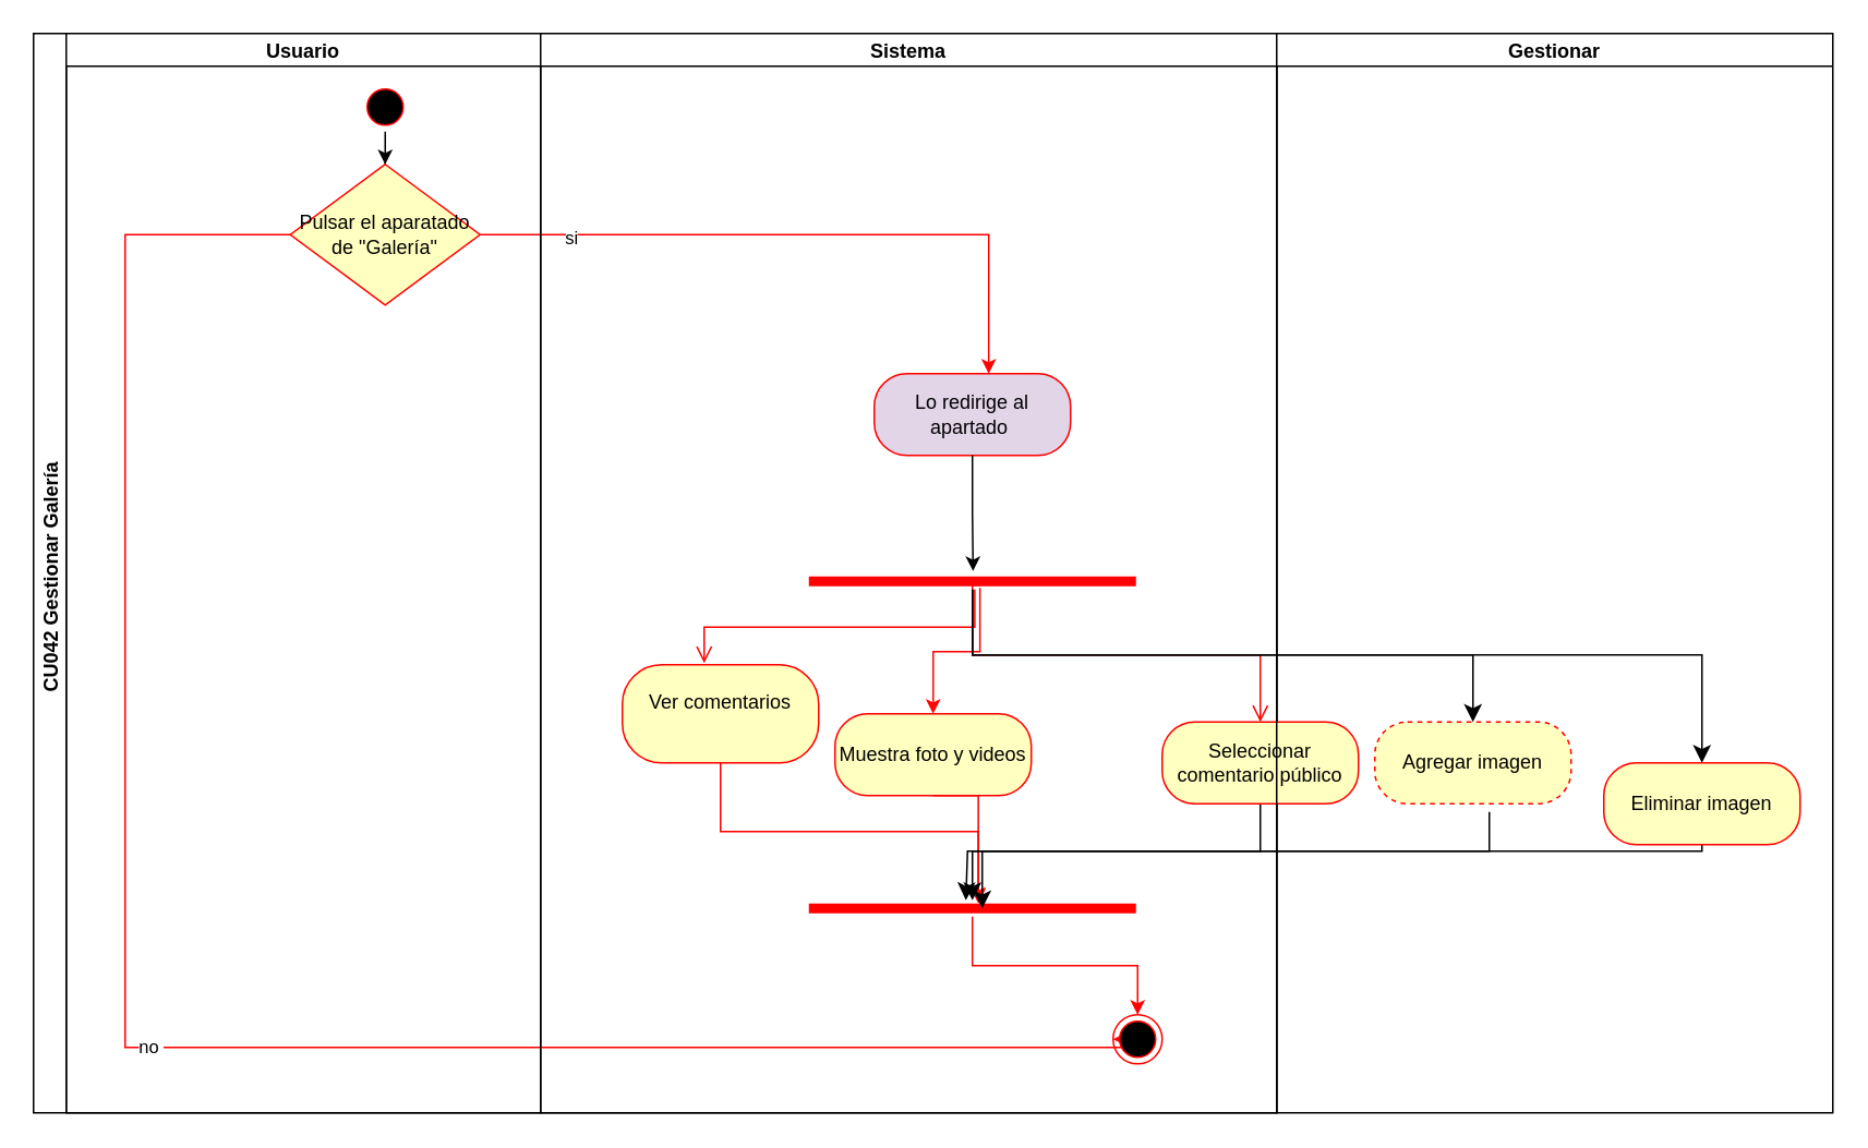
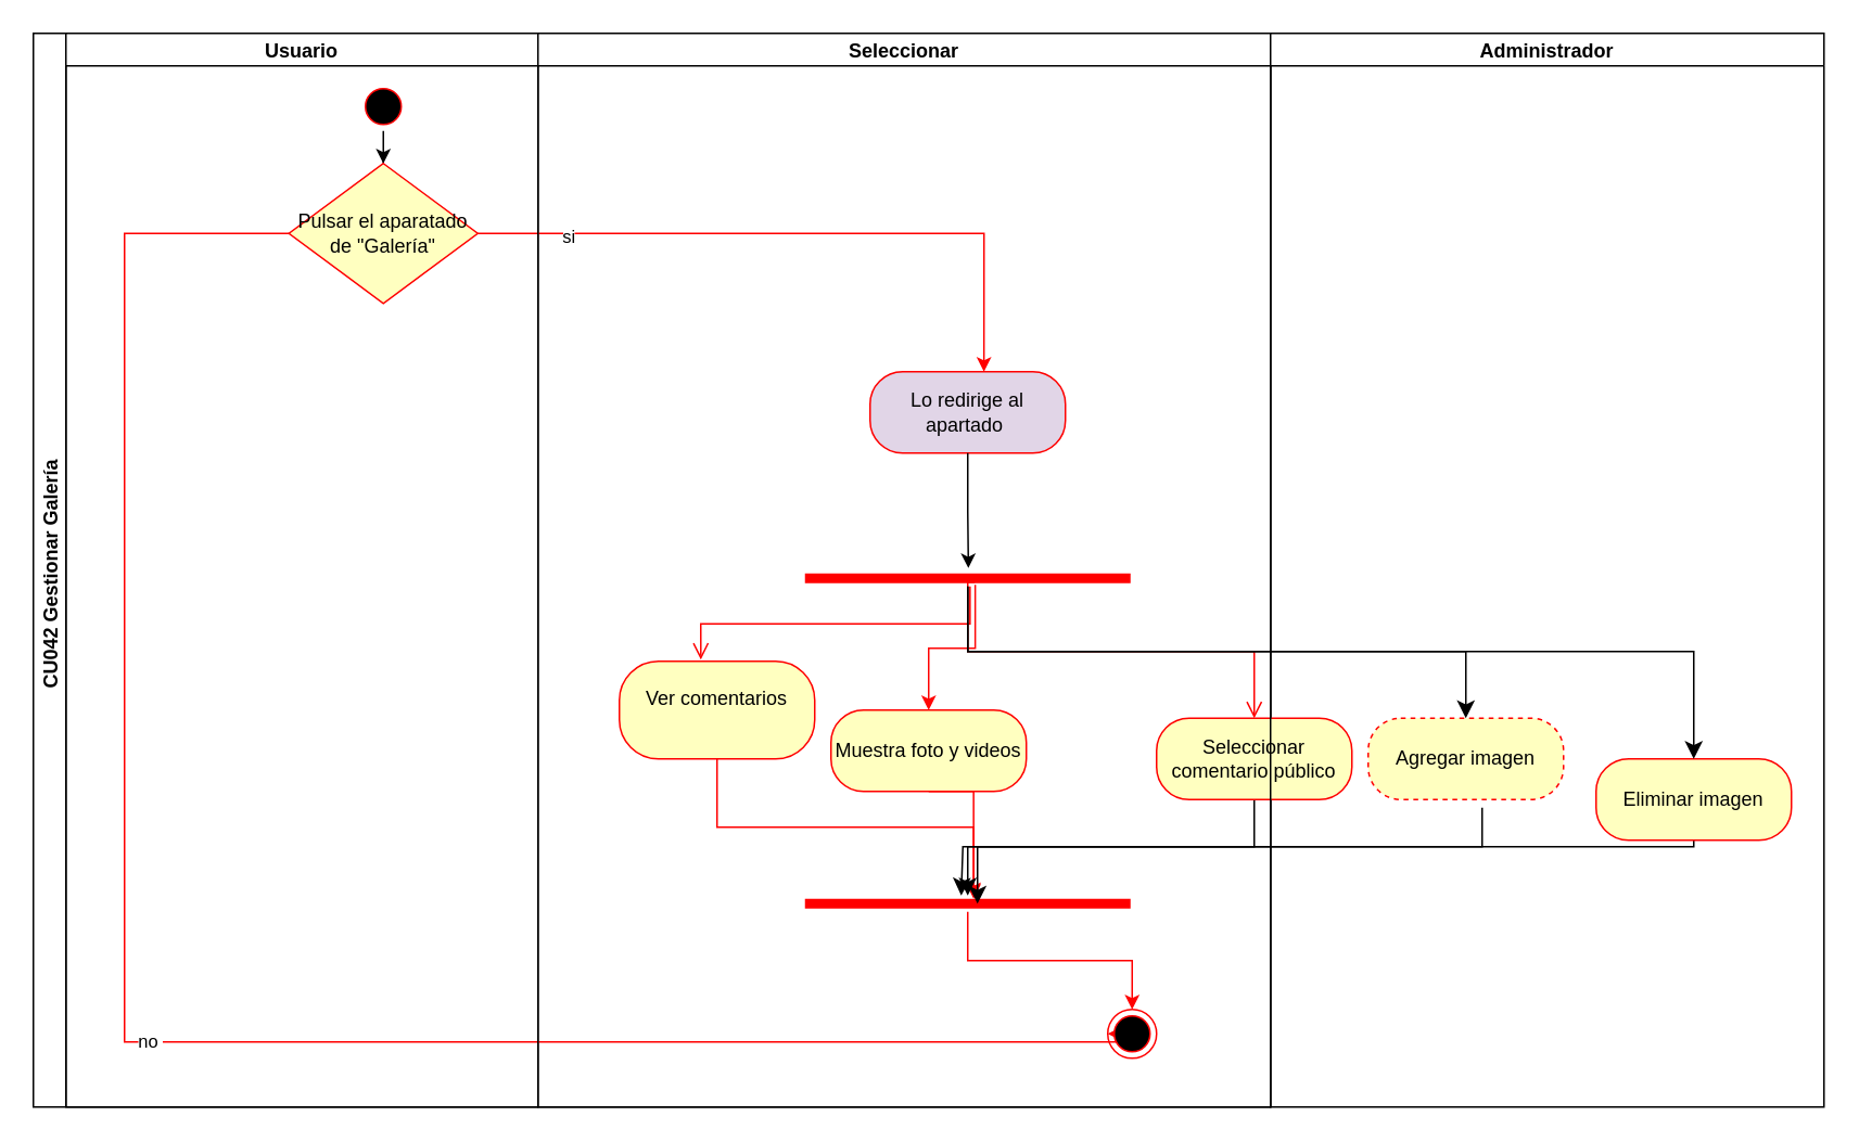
  <mxCell id="0" />
  <mxCell id="1" parent="0" />
  <mxCell id="2" value="CU042 Gestionar Galería " style="swimlane;childLayout=stackLayout;resizeParent=1;resizeParentMax=0;startSize=20;horizontal=0;horizontalStack=1;" vertex="1" parent="1"><mxGeometry x="20" y="20" width="760" height="660" as="geometry"><mxRectangle x="200" y="80" width="40" height="50" as="alternateBounds" /></mxGeometry></mxCell>
  <mxCell id="3" value="Usuario" style="swimlane;startSize=20;" vertex="1" parent="2"><mxGeometry x="20" width="290" height="660" as="geometry" /></mxCell>
  <mxCell id="4" style="edgeStyle=orthogonalEdgeStyle;rounded=0;orthogonalLoop=1;jettySize=auto;html=1;entryX=0.5;entryY=0;entryDx=0;entryDy=0;" edge="1" parent="3" source="5" target="6"><mxGeometry relative="1" as="geometry" /></mxCell>
  <mxCell id="5" value="" style="ellipse;html=1;shape=startState;fillColor=#000000;strokeColor=#ff0000;fillStyle=auto;" vertex="1" parent="3"><mxGeometry x="180" y="30" width="30" height="30" as="geometry" /></mxCell>
  <mxCell id="6" value="Pulsar el aparatado de &quot;Galería&quot;" style="rhombus;whiteSpace=wrap;html=1;fontColor=#000000;fillColor=#ffffc0;strokeColor=#ff0000;" vertex="1" parent="3"><mxGeometry x="137" y="80" width="116" height="86" as="geometry" /></mxCell>
  <mxCell id="7" style="edgeStyle=orthogonalEdgeStyle;rounded=0;orthogonalLoop=1;jettySize=auto;html=1;exitX=1;exitY=0.5;exitDx=0;exitDy=0;strokeColor=light-dark(#ff0000, #ededed);entryX=0.583;entryY=0;entryDx=0;entryDy=0;entryPerimeter=0;" edge="1" parent="2" source="6" target="12"><mxGeometry relative="1" as="geometry"><mxPoint x="392" y="220" as="sourcePoint" /></mxGeometry></mxCell>
  <mxCell id="8" value="si" style="edgeLabel;html=1;align=center;verticalAlign=middle;resizable=0;points=[];" vertex="1" connectable="0" parent="7"><mxGeometry x="-0.72" y="-1" relative="1" as="geometry"><mxPoint as="offset" /></mxGeometry></mxCell>
  <mxCell id="9" value="no&amp;nbsp;" style="edgeStyle=orthogonalEdgeStyle;rounded=0;orthogonalLoop=1;jettySize=auto;html=1;entryX=0;entryY=0.5;entryDx=0;entryDy=0;fillColor=#FF0000;strokeColor=light-dark(#ff0000, #ededed);exitX=0;exitY=0.5;exitDx=0;exitDy=0;" edge="1" parent="2" source="6" target="11"><mxGeometry relative="1" as="geometry"><mxPoint x="790" y="890" as="targetPoint" /><Array as="points"><mxPoint x="56" y="123" /><mxPoint x="56" y="620" /><mxPoint x="670" y="620" /></Array></mxGeometry></mxCell>
- <mxCell id="10" value="Sistema" style="swimlane;startSize=20;" vertex="1" parent="2"><mxGeometry x="310" width="450" height="660" as="geometry" /></mxCell>
+ <mxCell id="10" value="Seleccionar" style="swimlane;startSize=20;" vertex="1" parent="2"><mxGeometry x="310" width="450" height="660" as="geometry" /></mxCell>
  <mxCell id="11" value="" style="ellipse;html=1;shape=endState;fillColor=#000000;strokeColor=#ff0000;" vertex="1" parent="10"><mxGeometry x="350" y="600" width="30" height="30" as="geometry" /></mxCell>
  <mxCell id="12" value="Lo redirige al apartado&amp;nbsp;" style="rounded=1;whiteSpace=wrap;html=1;arcSize=40;fontColor=#000000;fillColor=#e1d5e7;strokeColor=#ff0000;" vertex="1" parent="10"><mxGeometry x="204" y="208" width="120" height="50" as="geometry" /></mxCell>
  <mxCell id="13" value="Ver comentarios&lt;div&gt;&lt;br&gt;&lt;/div&gt;" style="rounded=1;whiteSpace=wrap;html=1;fillColor=#ffffc0;strokeColor=#ff0000;fontColor=#000000;arcSize=40;" vertex="1" parent="10"><mxGeometry x="50" y="386" width="120" height="60" as="geometry" /></mxCell>
  <mxCell id="14" style="edgeStyle=orthogonalEdgeStyle;rounded=0;orthogonalLoop=1;jettySize=auto;html=1;entryX=0.5;entryY=0;entryDx=0;entryDy=0;strokeColor=light-dark(#ff0505, #ededed);exitX=0.523;exitY=0.9;exitDx=0;exitDy=0;exitPerimeter=0;" edge="1" parent="10" source="15" target="22"><mxGeometry relative="1" as="geometry" /></mxCell>
  <mxCell id="15" value="" style="shape=line;html=1;strokeWidth=6;strokeColor=#ff0000;" vertex="1" parent="10"><mxGeometry x="164" y="330" width="200" height="10" as="geometry" /></mxCell>
  <mxCell id="16" value="" style="edgeStyle=orthogonalEdgeStyle;html=1;verticalAlign=bottom;endArrow=open;endSize=8;strokeColor=#ff0000;rounded=0;entryX=0.417;entryY=-0.017;entryDx=0;entryDy=0;entryPerimeter=0;exitX=0.507;exitY=1.007;exitDx=0;exitDy=0;exitPerimeter=0;" edge="1" parent="10" source="15" target="13"><mxGeometry relative="1" as="geometry"><mxPoint x="310" y="490" as="targetPoint" /></mxGeometry></mxCell>
  <mxCell id="17" style="edgeStyle=orthogonalEdgeStyle;rounded=0;orthogonalLoop=1;jettySize=auto;html=1;entryX=0.502;entryY=-0.125;entryDx=0;entryDy=0;entryPerimeter=0;" edge="1" parent="10" source="12" target="15"><mxGeometry relative="1" as="geometry" /></mxCell>
  <mxCell id="18" style="edgeStyle=orthogonalEdgeStyle;rounded=0;orthogonalLoop=1;jettySize=auto;html=1;entryX=0.5;entryY=0;entryDx=0;entryDy=0;strokeColor=#FF0000;" edge="1" parent="10" source="19" target="11"><mxGeometry relative="1" as="geometry" /></mxCell>
  <mxCell id="19" value="" style="shape=line;html=1;strokeWidth=6;strokeColor=#ff0000;" vertex="1" parent="10"><mxGeometry x="164" y="530" width="200" height="10" as="geometry" /></mxCell>
  <mxCell id="20" style="edgeStyle=orthogonalEdgeStyle;rounded=0;orthogonalLoop=1;jettySize=auto;html=1;entryX=0.518;entryY=0.207;entryDx=0;entryDy=0;entryPerimeter=0;strokeColor=light-dark(#ff0000, #ededed);exitX=0.5;exitY=1;exitDx=0;exitDy=0;" edge="1" parent="10" source="22" target="19"><mxGeometry relative="1" as="geometry"><mxPoint x="130" y="446.0" as="sourcePoint" /><mxPoint x="253" y="532.5" as="targetPoint" /><Array as="points"><mxPoint x="268" y="466" /></Array></mxGeometry></mxCell>
  <mxCell id="21" style="edgeStyle=orthogonalEdgeStyle;rounded=0;orthogonalLoop=1;jettySize=auto;html=1;entryX=0.518;entryY=0.1;entryDx=0;entryDy=0;entryPerimeter=0;strokeColor=#FF0000;exitX=0.5;exitY=1;exitDx=0;exitDy=0;" edge="1" parent="10" source="13" target="19"><mxGeometry relative="1" as="geometry" /></mxCell>
  <mxCell id="22" value="Muestra foto y videos" style="rounded=1;whiteSpace=wrap;html=1;arcSize=40;fontColor=#000000;fillColor=#ffffc0;strokeColor=#ff0000;" vertex="1" parent="10"><mxGeometry x="180" y="416" width="120" height="50" as="geometry" /></mxCell>
  <mxCell id="23" style="edgeStyle=orthogonalEdgeStyle;rounded=0;orthogonalLoop=1;jettySize=auto;html=1;fontSize=12;startSize=8;endSize=8;" edge="1" parent="10" source="24" target="19"><mxGeometry relative="1" as="geometry"><Array as="points"><mxPoint x="440" y="500" /><mxPoint x="264" y="500" /></Array></mxGeometry></mxCell>
  <mxCell id="24" value="Seleccionar comentario público" style="rounded=1;whiteSpace=wrap;html=1;arcSize=40;fontColor=#000000;fillColor=#ffffc0;strokeColor=#ff0000;" vertex="1" parent="10"><mxGeometry x="380" y="421" width="120" height="50" as="geometry" /></mxCell>
  <mxCell id="25" value="" style="edgeStyle=orthogonalEdgeStyle;html=1;verticalAlign=bottom;endArrow=open;endSize=8;strokeColor=#ff0000;rounded=0;exitX=0.522;exitY=0.733;exitDx=0;exitDy=0;exitPerimeter=0;entryX=0.5;entryY=0;entryDx=0;entryDy=0;" edge="1" parent="10" source="15" target="24"><mxGeometry relative="1" as="geometry"><mxPoint x="360" y="420" as="targetPoint" /><mxPoint x="455" y="370" as="sourcePoint" /><Array as="points"><mxPoint x="264" y="337" /><mxPoint x="264" y="380" /><mxPoint x="440" y="380" /></Array></mxGeometry></mxCell>
  <mxCell id="26" style="edgeStyle=orthogonalEdgeStyle;rounded=0;orthogonalLoop=1;jettySize=auto;html=1;fontSize=12;startSize=8;endSize=8;" edge="1" parent="10"><mxGeometry relative="1" as="geometry"><mxPoint x="270" y="535" as="targetPoint" /><mxPoint x="580" y="476" as="sourcePoint" /><Array as="points"><mxPoint x="580" y="500" /><mxPoint x="270" y="500" /></Array></mxGeometry></mxCell>
- <mxCell id="27" value="Gestionar" style="swimlane;startSize=20;" vertex="1" parent="1"><mxGeometry x="780" y="20" width="340" height="660" as="geometry" /></mxCell>
+ <mxCell id="27" value="Administrador" style="swimlane;startSize=20;" vertex="1" parent="1"><mxGeometry x="780" y="20" width="340" height="660" as="geometry" /></mxCell>
  <mxCell id="28" style="edgeStyle=orthogonalEdgeStyle;rounded=0;orthogonalLoop=1;jettySize=auto;html=1;fontSize=12;startSize=8;endSize=8;" edge="1" parent="27" source="29"><mxGeometry relative="1" as="geometry"><mxPoint x="-190" y="530" as="targetPoint" /><Array as="points"><mxPoint x="260" y="500" /><mxPoint x="-189" y="500" /><mxPoint x="-189" y="530" /></Array></mxGeometry></mxCell>
  <mxCell id="29" value="Eliminar imagen" style="rounded=1;whiteSpace=wrap;html=1;arcSize=40;fontColor=#000000;fillColor=#ffffc0;strokeColor=#ff0000;" vertex="1" parent="27"><mxGeometry x="200" y="446" width="120" height="50" as="geometry" /></mxCell>
  <mxCell id="30" value="Agregar imagen" style="rounded=1;whiteSpace=wrap;html=1;arcSize=40;fontColor=#000000;fillColor=#ffffc0;strokeColor=#ff0000;dashed=1;" vertex="1" parent="27"><mxGeometry x="60" y="421" width="120" height="50" as="geometry" /></mxCell>
  <mxCell id="31" style="edgeStyle=orthogonalEdgeStyle;rounded=0;orthogonalLoop=1;jettySize=auto;html=1;entryX=0.5;entryY=0;entryDx=0;entryDy=0;fontSize=12;startSize=8;endSize=8;" edge="1" parent="1" source="15" target="30"><mxGeometry relative="1" as="geometry"><Array as="points"><mxPoint x="594" y="400" /><mxPoint x="900" y="400" /></Array></mxGeometry></mxCell>
  <mxCell id="32" style="edgeStyle=orthogonalEdgeStyle;rounded=0;orthogonalLoop=1;jettySize=auto;html=1;entryX=0.5;entryY=0;entryDx=0;entryDy=0;fontSize=12;startSize=8;endSize=8;" edge="1" parent="1" source="15" target="29"><mxGeometry relative="1" as="geometry"><Array as="points"><mxPoint x="594" y="400" /><mxPoint x="1040" y="400" /></Array></mxGeometry></mxCell>
